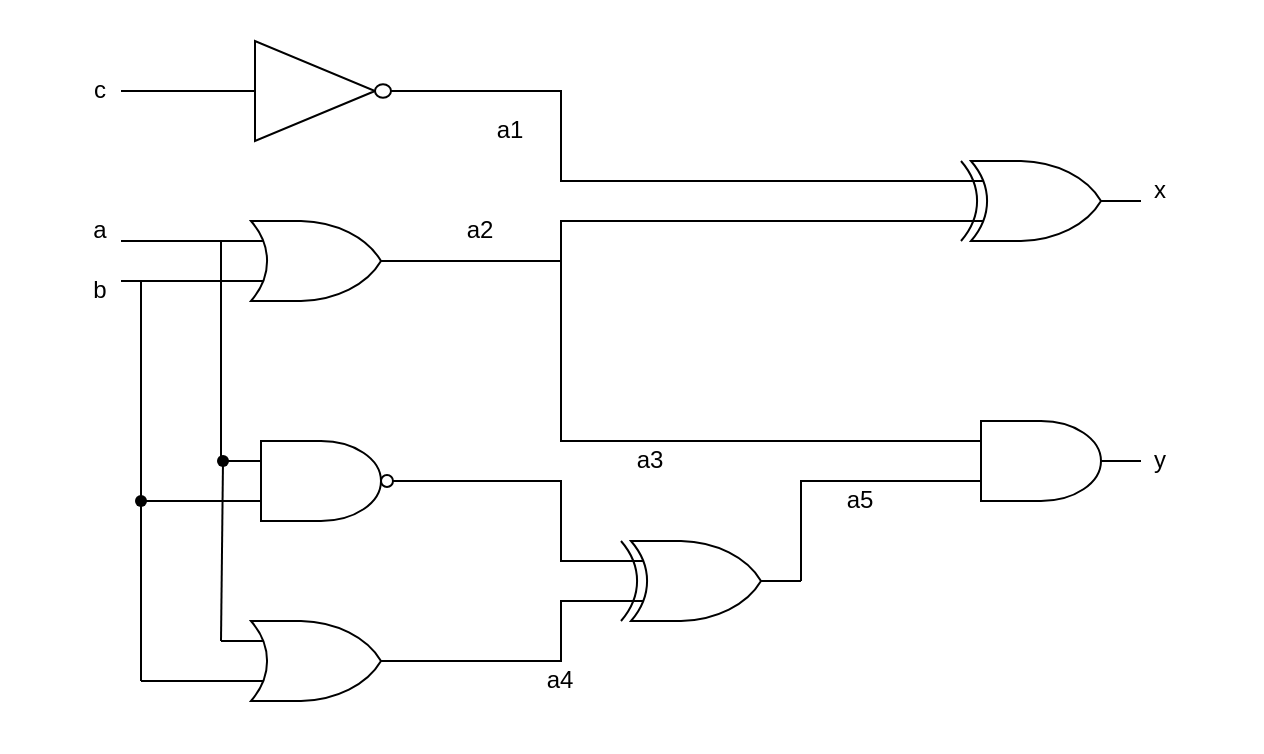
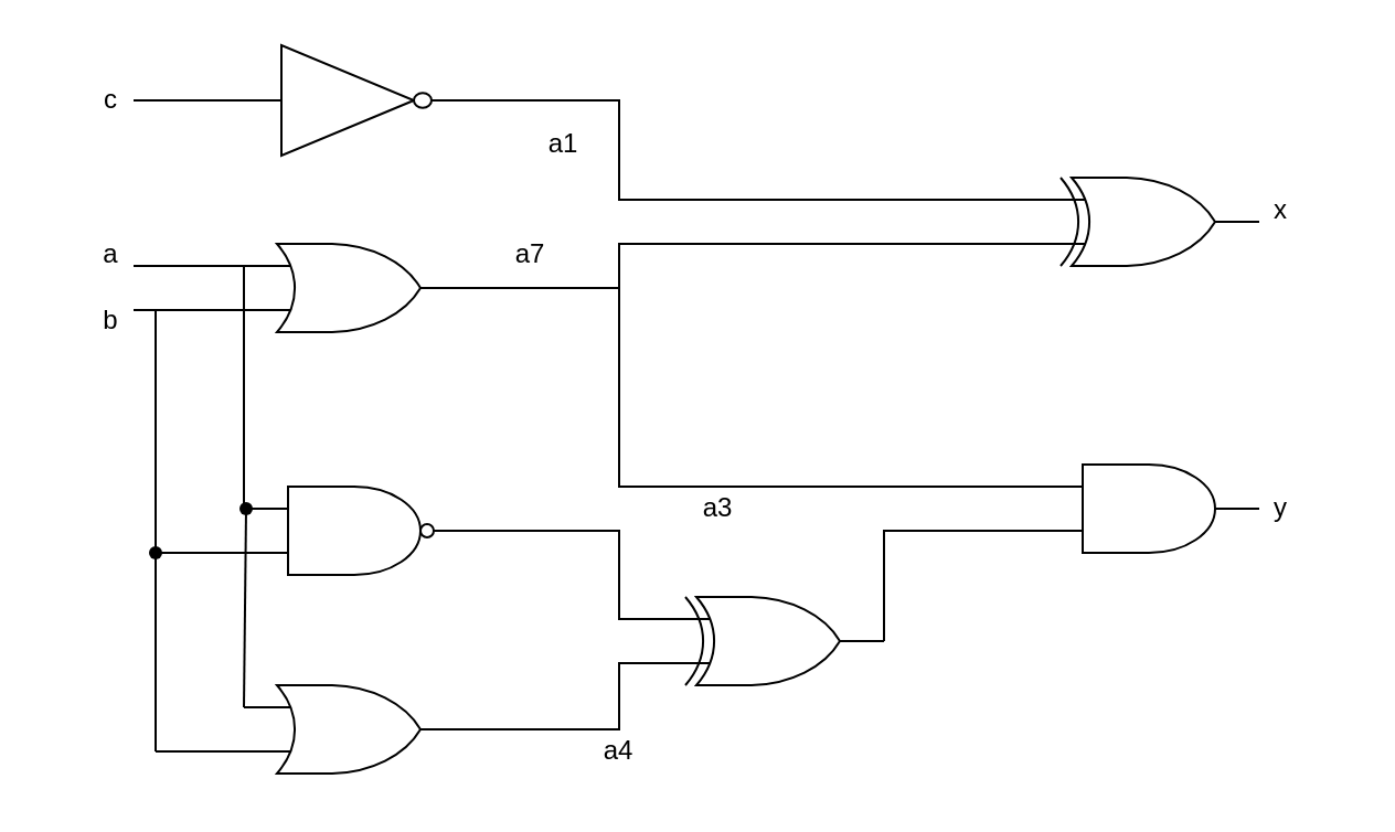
  <mxCell id="0" />
  <mxCell id="1" parent="0" />
  <mxCell id="2" value="" style="verticalLabelPosition=bottom;shadow=0;dashed=0;align=center;html=1;verticalAlign=top;shape=mxgraph.electrical.logic_gates.inverter_2" vertex="1" parent="1"><mxGeometry x="110" y="20" width="100" height="50" as="geometry" /></mxCell>
  <mxCell id="3" value="" style="verticalLabelPosition=bottom;shadow=0;dashed=0;align=center;html=1;verticalAlign=top;shape=mxgraph.electrical.logic_gates.logic_gate;operation=or;" vertex="1" parent="1"><mxGeometry x="110" y="110" width="100" height="40" as="geometry" /></mxCell>
  <mxCell id="4" value="" style="verticalLabelPosition=bottom;shadow=0;dashed=0;align=center;html=1;verticalAlign=top;shape=mxgraph.electrical.logic_gates.logic_gate;operation=and;negating=1;negSize=0.15;" vertex="1" parent="1"><mxGeometry x="110" y="220" width="100" height="40" as="geometry" /></mxCell>
  <mxCell id="5" value="" style="verticalLabelPosition=bottom;shadow=0;dashed=0;align=center;html=1;verticalAlign=top;shape=mxgraph.electrical.logic_gates.logic_gate;operation=or;" vertex="1" parent="1"><mxGeometry x="110" y="310" width="100" height="40" as="geometry" /></mxCell>
  <mxCell id="6" value="" style="verticalLabelPosition=bottom;shadow=0;dashed=0;align=center;html=1;verticalAlign=top;shape=mxgraph.electrical.logic_gates.logic_gate;operation=xor;" vertex="1" parent="1"><mxGeometry x="300" y="270" width="100" height="40" as="geometry" /></mxCell>
  <mxCell id="7" value="" style="verticalLabelPosition=bottom;shadow=0;dashed=0;align=center;html=1;verticalAlign=top;shape=mxgraph.electrical.logic_gates.logic_gate;operation=xor;" vertex="1" parent="1"><mxGeometry x="470" y="80" width="100" height="40" as="geometry" /></mxCell>
  <mxCell id="8" value="" style="verticalLabelPosition=bottom;shadow=0;dashed=0;align=center;html=1;verticalAlign=top;shape=mxgraph.electrical.logic_gates.logic_gate;operation=and;" vertex="1" parent="1"><mxGeometry x="470" y="210" width="100" height="40" as="geometry" /></mxCell>
  <mxCell id="9" value="" style="endArrow=none;html=1;rounded=0;exitX=1;exitY=0.5;exitDx=0;exitDy=0;exitPerimeter=0;entryX=0;entryY=0.25;entryDx=0;entryDy=0;entryPerimeter=0;" edge="1" parent="1" source="2" target="7"><mxGeometry width="50" height="50" relative="1" as="geometry"><mxPoint x="370" y="230" as="sourcePoint" /><mxPoint x="420" y="180" as="targetPoint" /><Array as="points"><mxPoint x="280" y="45" /><mxPoint x="280" y="90" /></Array></mxGeometry></mxCell>
  <mxCell id="10" value="" style="endArrow=none;html=1;rounded=0;exitX=1;exitY=0.5;exitDx=0;exitDy=0;exitPerimeter=0;entryX=0;entryY=0.75;entryDx=0;entryDy=0;entryPerimeter=0;" edge="1" parent="1" source="3" target="7"><mxGeometry width="50" height="50" relative="1" as="geometry"><mxPoint x="220" y="55" as="sourcePoint" /><mxPoint x="480" y="100" as="targetPoint" /><Array as="points"><mxPoint x="280" y="130" /><mxPoint x="280" y="110" /><mxPoint x="380" y="110" /></Array></mxGeometry></mxCell>
  <mxCell id="11" value="" style="endArrow=none;html=1;rounded=0;entryX=0;entryY=0.25;entryDx=0;entryDy=0;entryPerimeter=0;" edge="1" parent="1" target="8"><mxGeometry width="50" height="50" relative="1" as="geometry"><mxPoint x="280" y="120" as="sourcePoint" /><mxPoint x="460" y="220" as="targetPoint" /><Array as="points"><mxPoint x="280" y="220" /></Array></mxGeometry></mxCell>
  <mxCell id="12" value="" style="endArrow=none;html=1;rounded=0;exitX=1;exitY=0.5;exitDx=0;exitDy=0;exitPerimeter=0;entryX=0;entryY=0.75;entryDx=0;entryDy=0;entryPerimeter=0;" edge="1" parent="1" source="6" target="8"><mxGeometry width="50" height="50" relative="1" as="geometry"><mxPoint x="370" y="230" as="sourcePoint" /><mxPoint x="420" y="180" as="targetPoint" /><Array as="points"><mxPoint x="400" y="240" /></Array></mxGeometry></mxCell>
  <mxCell id="13" value="" style="endArrow=none;html=1;rounded=0;exitX=1;exitY=0.5;exitDx=0;exitDy=0;exitPerimeter=0;entryX=0;entryY=0.25;entryDx=0;entryDy=0;entryPerimeter=0;" edge="1" parent="1" source="4" target="6"><mxGeometry width="50" height="50" relative="1" as="geometry"><mxPoint x="370" y="230" as="sourcePoint" /><mxPoint x="420" y="180" as="targetPoint" /><Array as="points"><mxPoint x="280" y="240" /><mxPoint x="280" y="280" /></Array></mxGeometry></mxCell>
  <mxCell id="14" value="" style="endArrow=none;html=1;rounded=0;exitX=1;exitY=0.5;exitDx=0;exitDy=0;exitPerimeter=0;entryX=0;entryY=0.75;entryDx=0;entryDy=0;entryPerimeter=0;" edge="1" parent="1" source="5" target="6"><mxGeometry width="50" height="50" relative="1" as="geometry"><mxPoint x="370" y="230" as="sourcePoint" /><mxPoint x="420" y="180" as="targetPoint" /><Array as="points"><mxPoint x="280" y="330" /><mxPoint x="280" y="300" /></Array></mxGeometry></mxCell>
  <mxCell id="15" value="" style="endArrow=none;html=1;rounded=0;entryX=0;entryY=0.5;entryDx=0;entryDy=0;entryPerimeter=0;" edge="1" parent="1" target="2"><mxGeometry width="50" height="50" relative="1" as="geometry"><mxPoint x="60" y="45" as="sourcePoint" /><mxPoint x="420" y="180" as="targetPoint" /><Array as="points" /></mxGeometry></mxCell>
  <mxCell id="16" value="" style="endArrow=none;html=1;rounded=0;exitX=0;exitY=0.25;exitDx=0;exitDy=0;exitPerimeter=0;" edge="1" parent="1" source="3"><mxGeometry width="50" height="50" relative="1" as="geometry"><mxPoint x="370" y="230" as="sourcePoint" /><mxPoint x="60" y="120" as="targetPoint" /></mxGeometry></mxCell>
  <mxCell id="17" value="" style="endArrow=none;html=1;rounded=0;exitX=0;exitY=0.75;exitDx=0;exitDy=0;exitPerimeter=0;" edge="1" parent="1" source="3"><mxGeometry width="50" height="50" relative="1" as="geometry"><mxPoint x="370" y="230" as="sourcePoint" /><mxPoint x="60" y="140" as="targetPoint" /></mxGeometry></mxCell>
  <mxCell id="18" value="" style="endArrow=none;html=1;rounded=0;exitX=0;exitY=0.75;exitDx=0;exitDy=0;exitPerimeter=0;" edge="1" parent="1" source="5"><mxGeometry width="50" height="50" relative="1" as="geometry"><mxPoint x="370" y="230" as="sourcePoint" /><mxPoint x="70" y="340" as="targetPoint" /></mxGeometry></mxCell>
  <mxCell id="19" value="" style="endArrow=none;html=1;rounded=0;" edge="1" parent="1"><mxGeometry width="50" height="50" relative="1" as="geometry"><mxPoint x="110" y="230" as="sourcePoint" /><mxPoint x="110" y="120" as="targetPoint" /></mxGeometry></mxCell>
  <mxCell id="20" value="" style="endArrow=none;html=1;rounded=0;exitDx=0;exitDy=0;exitPerimeter=0;startArrow=none;" edge="1" parent="1" source="24"><mxGeometry width="50" height="50" relative="1" as="geometry"><mxPoint x="370" y="230" as="sourcePoint" /><mxPoint x="110" y="320" as="targetPoint" /></mxGeometry></mxCell>
  <mxCell id="21" value="" style="endArrow=none;html=1;rounded=0;startArrow=none;" edge="1" parent="1"><mxGeometry width="50" height="50" relative="1" as="geometry"><mxPoint x="70" y="250" as="sourcePoint" /><mxPoint x="70" y="250" as="targetPoint" /></mxGeometry></mxCell>
  <mxCell id="22" value="" style="endArrow=none;html=1;rounded=0;startArrow=none;" edge="1" parent="1"><mxGeometry width="50" height="50" relative="1" as="geometry"><mxPoint x="70" y="250" as="sourcePoint" /><mxPoint x="70" y="250" as="targetPoint" /></mxGeometry></mxCell>
  <mxCell id="23" value="" style="endArrow=none;html=1;rounded=0;exitX=0;exitY=0.25;exitDx=0;exitDy=0;exitPerimeter=0;" edge="1" parent="1" source="4" target="24"><mxGeometry width="50" height="50" relative="1" as="geometry"><mxPoint x="110" y="230" as="sourcePoint" /><mxPoint x="110" y="320" as="targetPoint" /></mxGeometry></mxCell>
  <mxCell id="24" value="" style="shape=waypoint;sketch=0;fillStyle=solid;size=6;pointerEvents=1;points=[];fillColor=none;resizable=0;rotatable=0;perimeter=centerPerimeter;snapToPoint=1;" vertex="1" parent="1"><mxGeometry x="101" y="220" width="20" height="20" as="geometry" /></mxCell>
  <mxCell id="25" value="" style="endArrow=none;html=1;rounded=0;startArrow=none;" edge="1" parent="1" source="29"><mxGeometry width="50" height="50" relative="1" as="geometry"><mxPoint x="70" y="140" as="sourcePoint" /><mxPoint x="70" y="250" as="targetPoint" /></mxGeometry></mxCell>
  <mxCell id="26" value="" style="endArrow=none;html=1;rounded=0;" edge="1" parent="1"><mxGeometry width="50" height="50" relative="1" as="geometry"><mxPoint x="70" y="340" as="sourcePoint" /><mxPoint x="70" y="250" as="targetPoint" /></mxGeometry></mxCell>
  <mxCell id="27" value="" style="endArrow=none;html=1;rounded=0;" edge="1" parent="1"><mxGeometry width="50" height="50" relative="1" as="geometry"><mxPoint x="110" y="250" as="sourcePoint" /><mxPoint x="70" y="250" as="targetPoint" /></mxGeometry></mxCell>
  <mxCell id="28" value="" style="endArrow=none;html=1;rounded=0;" edge="1" parent="1" target="29"><mxGeometry width="50" height="50" relative="1" as="geometry"><mxPoint x="70" y="140" as="sourcePoint" /><mxPoint x="70" y="250" as="targetPoint" /></mxGeometry></mxCell>
  <mxCell id="29" value="" style="shape=waypoint;sketch=0;fillStyle=solid;size=6;pointerEvents=1;points=[];fillColor=none;resizable=0;rotatable=0;perimeter=centerPerimeter;snapToPoint=1;" vertex="1" parent="1"><mxGeometry x="60" y="240" width="20" height="20" as="geometry" /></mxCell>
  <mxCell id="30" value="c" style="text;html=1;strokeColor=none;fillColor=none;align=center;verticalAlign=middle;whiteSpace=wrap;rounded=0;" vertex="1" parent="1"><mxGeometry x="20" y="30" width="60" height="30" as="geometry" /></mxCell>
  <mxCell id="31" value="a" style="text;html=1;strokeColor=none;fillColor=none;align=center;verticalAlign=middle;whiteSpace=wrap;rounded=0;" vertex="1" parent="1"><mxGeometry x="20" y="100" width="60" height="30" as="geometry" /></mxCell>
  <mxCell id="32" value="b" style="text;html=1;strokeColor=none;fillColor=none;align=center;verticalAlign=middle;whiteSpace=wrap;rounded=0;" vertex="1" parent="1"><mxGeometry x="20" y="130" width="60" height="30" as="geometry" /></mxCell>
  <mxCell id="33" value="a1&lt;br&gt;" style="text;html=1;strokeColor=none;fillColor=none;align=center;verticalAlign=middle;whiteSpace=wrap;rounded=0;" vertex="1" parent="1"><mxGeometry x="225" y="50" width="60" height="30" as="geometry" /></mxCell>
- <mxCell id="34" value="a2" style="text;html=1;strokeColor=none;fillColor=none;align=center;verticalAlign=middle;whiteSpace=wrap;rounded=0;" vertex="1" parent="1"><mxGeometry x="210" y="100" width="60" height="30" as="geometry" /></mxCell>
+ <mxCell id="34" value="a7" style="text;html=1;strokeColor=none;fillColor=none;align=center;verticalAlign=middle;whiteSpace=wrap;rounded=0;" vertex="1" parent="1"><mxGeometry x="210" y="100" width="60" height="30" as="geometry" /></mxCell>
  <mxCell id="35" value="a3&lt;br&gt;" style="text;html=1;strokeColor=none;fillColor=none;align=center;verticalAlign=middle;whiteSpace=wrap;rounded=0;" vertex="1" parent="1"><mxGeometry x="295" y="215" width="60" height="30" as="geometry" /></mxCell>
  <mxCell id="36" value="a4&lt;br&gt;" style="text;html=1;strokeColor=none;fillColor=none;align=center;verticalAlign=middle;whiteSpace=wrap;rounded=0;" vertex="1" parent="1"><mxGeometry x="250" y="325" width="60" height="30" as="geometry" /></mxCell>
- <mxCell id="37" value="a5&lt;br&gt;" style="text;html=1;strokeColor=none;fillColor=none;align=center;verticalAlign=middle;whiteSpace=wrap;rounded=0;" vertex="1" parent="1"><mxGeometry x="400" y="235" width="60" height="30" as="geometry" /></mxCell>
  <mxCell id="38" value="x&lt;br&gt;" style="text;html=1;strokeColor=none;fillColor=none;align=center;verticalAlign=middle;whiteSpace=wrap;rounded=0;" vertex="1" parent="1"><mxGeometry x="550" y="80" width="60" height="30" as="geometry" /></mxCell>
  <mxCell id="39" value="y&lt;br&gt;" style="text;html=1;strokeColor=none;fillColor=none;align=center;verticalAlign=middle;whiteSpace=wrap;rounded=0;" vertex="1" parent="1"><mxGeometry x="550" y="215" width="60" height="30" as="geometry" /></mxCell>
